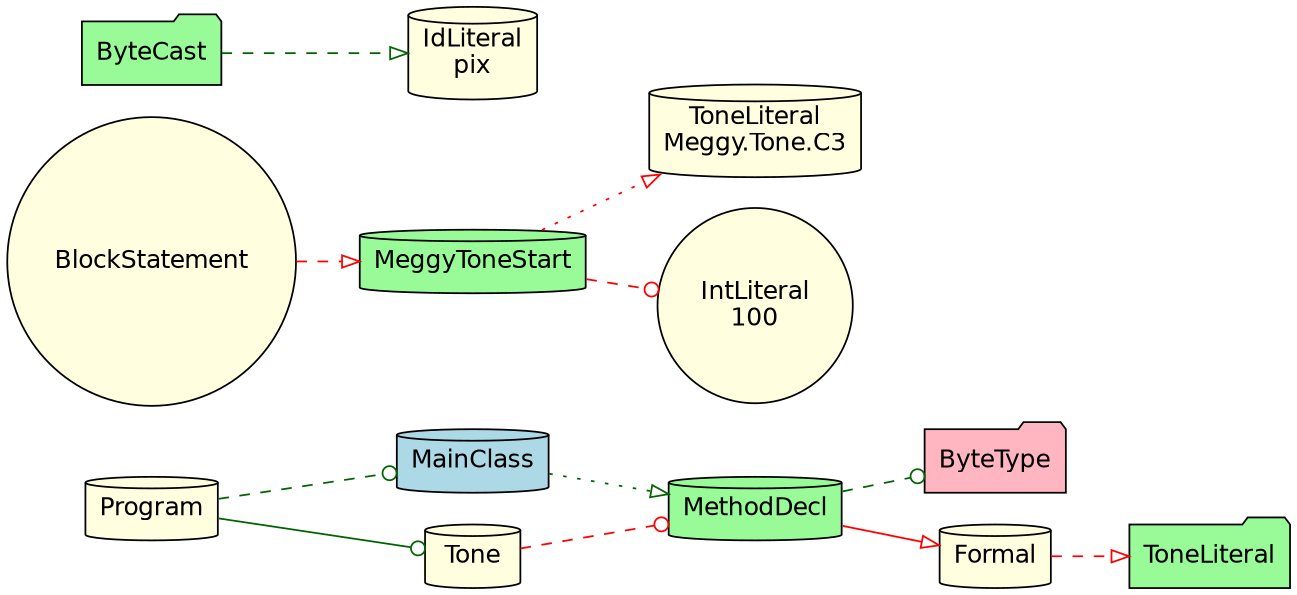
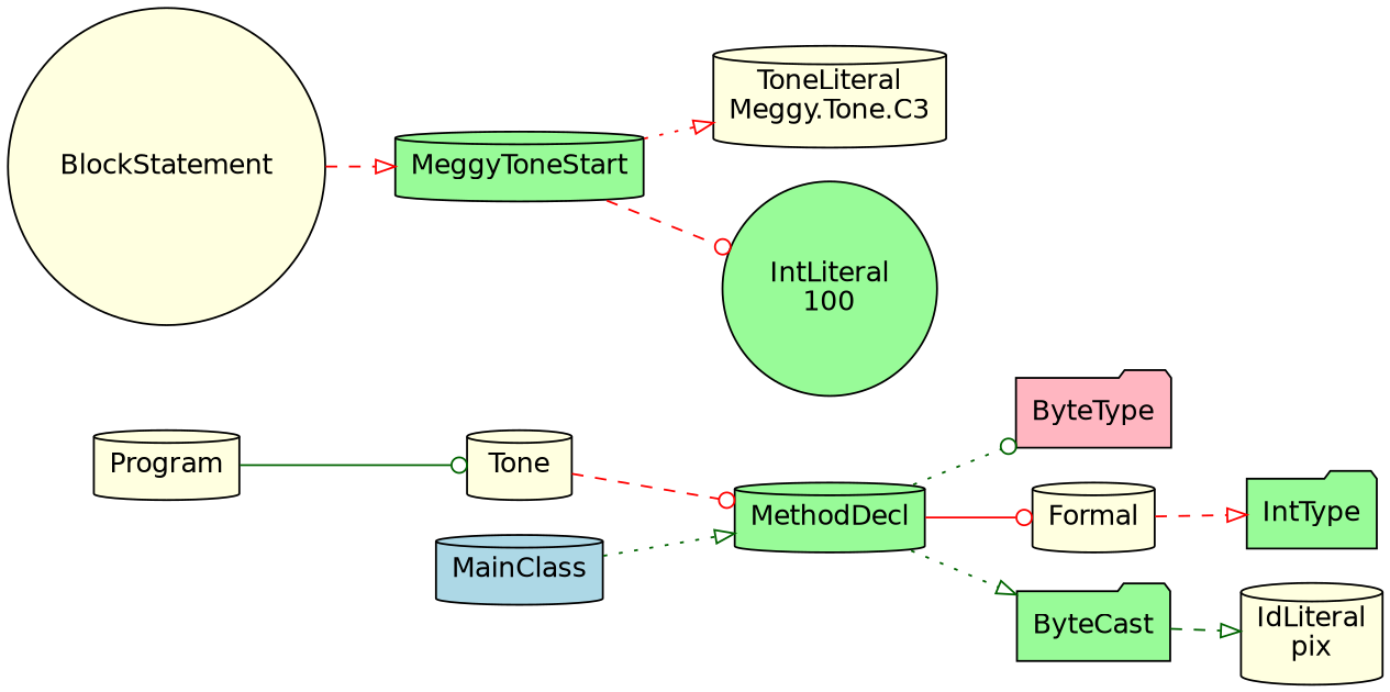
  digraph {
    fontname="DejaVu Sans"
    rankdir=LR
    node [fillcolor=lightyellow fontname="DejaVu Sans" shape=cylinder style=filled]
    edge [arrowhead=onormal color=darkgreen fontname="DejaVu Sans" style=dashed]
    n1 [label=Program]
    n2 [fillcolor=lightblue label=MainClass]
    n3 [label=Tone]
    n4 [fillcolor=palegreen label=MethodDecl]
    n5 [label=BlockStatement shape=circle]
    n6 [fillcolor=palegreen label=MeggyToneStart]
    n7 [label="ToneLiteral\nMeggy.Tone.C3"]
-   n8 [label="IntLiteral\n100" shape=circle]
+   n8 [fillcolor=palegreen label="IntLiteral\n100" shape=circle]
    n9 [fillcolor=lightpink label=ByteType shape=folder]
    n10 [label=Formal]
    n11 [fillcolor=palegreen label=ByteCast shape=folder]
-   n12 [fillcolor=palegreen label=ToneLiteral shape=folder]
+   n12 [fillcolor=palegreen label=IntType shape=folder]
    n13 [label="IdLiteral\npix"]
-   n1 -> n2 [arrowhead=odot]
    n1 -> n3 [arrowhead=odot style=solid]
    n2 -> n4 [style=dotted]
    n3 -> n4 [arrowhead=odot color=red]
-   n4 -> n9 [arrowhead=odot]
-   n4 -> n10 [color=red style=solid]
+   n4 -> n9 [arrowhead=odot style=dotted]
+   n4 -> n10 [arrowhead=odot color=red style=solid]
+   n4 -> n11 [style=dotted]
    n5 -> n6 [color=red]
    n6 -> n7 [color=red style=dotted]
    n6 -> n8 [arrowhead=odot color=red]
    n10 -> n12 [color=red]
    n11 -> n13
  }
